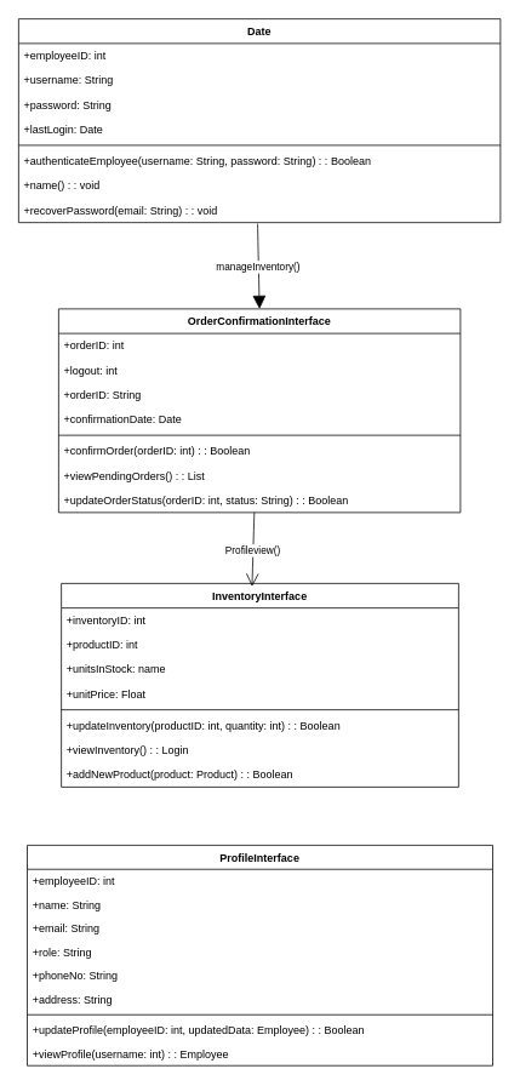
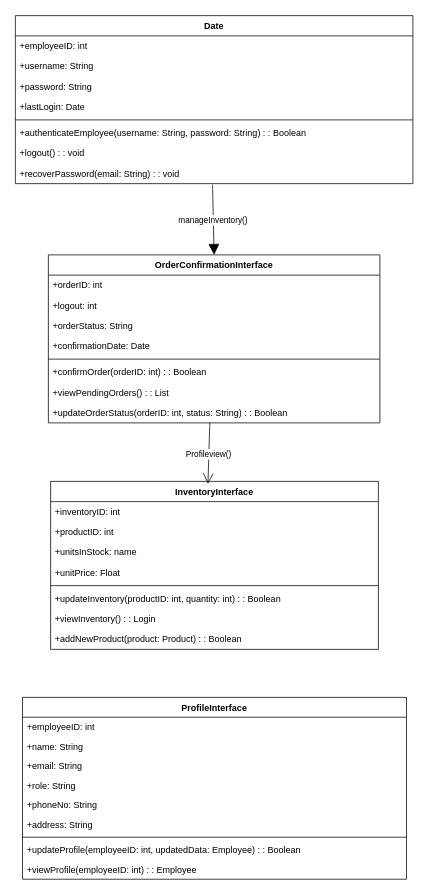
  <mxCell id="0" />
  <mxCell id="1" parent="0" />
  <mxCell id="2" value="Date" style="swimlane;fontStyle=1;align=center;verticalAlign=top;childLayout=stackLayout;horizontal=1;startSize=27.025;horizontalStack=0;resizeParent=1;resizeParentMax=0;resizeLast=0;collapsible=0;marginBottom=0;" parent="1" vertex="1"><mxGeometry x="20" y="20" width="530" height="224.025" as="geometry" /></mxCell>
  <mxCell id="3" value="+employeeID: int" style="text;strokeColor=none;fillColor=none;align=left;verticalAlign=top;spacingLeft=4;spacingRight=4;overflow=hidden;rotatable=0;points=[[0,0.5],[1,0.5]];portConstraint=eastwest;" parent="2" vertex="1"><mxGeometry y="27.025" width="530" height="27" as="geometry" /></mxCell>
  <mxCell id="4" value="+username: String" style="text;strokeColor=none;fillColor=none;align=left;verticalAlign=top;spacingLeft=4;spacingRight=4;overflow=hidden;rotatable=0;points=[[0,0.5],[1,0.5]];portConstraint=eastwest;" parent="2" vertex="1"><mxGeometry y="54.025" width="530" height="27" as="geometry" /></mxCell>
  <mxCell id="5" value="+password: String" style="text;strokeColor=none;fillColor=none;align=left;verticalAlign=top;spacingLeft=4;spacingRight=4;overflow=hidden;rotatable=0;points=[[0,0.5],[1,0.5]];portConstraint=eastwest;" parent="2" vertex="1"><mxGeometry y="81.025" width="530" height="27" as="geometry" /></mxCell>
  <mxCell id="6" value="+lastLogin: Date" style="text;strokeColor=none;fillColor=none;align=left;verticalAlign=top;spacingLeft=4;spacingRight=4;overflow=hidden;rotatable=0;points=[[0,0.5],[1,0.5]];portConstraint=eastwest;" parent="2" vertex="1"><mxGeometry y="108.025" width="530" height="27" as="geometry" /></mxCell>
  <mxCell id="7" style="line;strokeWidth=1;fillColor=none;align=left;verticalAlign=middle;spacingTop=-1;spacingLeft=3;spacingRight=3;rotatable=0;labelPosition=right;points=[];portConstraint=eastwest;strokeColor=inherit;" parent="2" vertex="1"><mxGeometry y="135.025" width="530" height="8" as="geometry" /></mxCell>
  <mxCell id="8" value="+authenticateEmployee(username: String, password: String) : : Boolean" style="text;strokeColor=none;fillColor=none;align=left;verticalAlign=top;spacingLeft=4;spacingRight=4;overflow=hidden;rotatable=0;points=[[0,0.5],[1,0.5]];portConstraint=eastwest;" parent="2" vertex="1"><mxGeometry y="143.025" width="530" height="27" as="geometry" /></mxCell>
- <mxCell id="9" value="+name() : : void" style="text;strokeColor=none;fillColor=none;align=left;verticalAlign=top;spacingLeft=4;spacingRight=4;overflow=hidden;rotatable=0;points=[[0,0.5],[1,0.5]];portConstraint=eastwest;" parent="2" vertex="1"><mxGeometry y="170.025" width="530" height="27" as="geometry" /></mxCell>
+ <mxCell id="9" value="+logout() : : void" style="text;strokeColor=none;fillColor=none;align=left;verticalAlign=top;spacingLeft=4;spacingRight=4;overflow=hidden;rotatable=0;points=[[0,0.5],[1,0.5]];portConstraint=eastwest;" parent="2" vertex="1"><mxGeometry y="170.025" width="530" height="27" as="geometry" /></mxCell>
  <mxCell id="10" value="+recoverPassword(email: String) : : void" style="text;strokeColor=none;fillColor=none;align=left;verticalAlign=top;spacingLeft=4;spacingRight=4;overflow=hidden;rotatable=0;points=[[0,0.5],[1,0.5]];portConstraint=eastwest;" parent="2" vertex="1"><mxGeometry y="197.025" width="530" height="27" as="geometry" /></mxCell>
  <mxCell id="11" value="ProfileInterface" style="swimlane;fontStyle=1;align=center;verticalAlign=top;childLayout=stackLayout;horizontal=1;startSize=26.467;horizontalStack=0;resizeParent=1;resizeParentMax=0;resizeLast=0;collapsible=0;marginBottom=0;" parent="1" vertex="1"><mxGeometry x="29.5" y="929" width="512" height="242.467" as="geometry" /></mxCell>
  <mxCell id="12" value="+employeeID: int" style="text;strokeColor=none;fillColor=none;align=left;verticalAlign=top;spacingLeft=4;spacingRight=4;overflow=hidden;rotatable=0;points=[[0,0.5],[1,0.5]];portConstraint=eastwest;" parent="11" vertex="1"><mxGeometry y="26.467" width="512" height="26" as="geometry" /></mxCell>
  <mxCell id="13" value="+name: String" style="text;strokeColor=none;fillColor=none;align=left;verticalAlign=top;spacingLeft=4;spacingRight=4;overflow=hidden;rotatable=0;points=[[0,0.5],[1,0.5]];portConstraint=eastwest;" parent="11" vertex="1"><mxGeometry y="52.467" width="512" height="26" as="geometry" /></mxCell>
  <mxCell id="14" value="+email: String" style="text;strokeColor=none;fillColor=none;align=left;verticalAlign=top;spacingLeft=4;spacingRight=4;overflow=hidden;rotatable=0;points=[[0,0.5],[1,0.5]];portConstraint=eastwest;" parent="11" vertex="1"><mxGeometry y="78.467" width="512" height="26" as="geometry" /></mxCell>
  <mxCell id="15" value="+role: String" style="text;strokeColor=none;fillColor=none;align=left;verticalAlign=top;spacingLeft=4;spacingRight=4;overflow=hidden;rotatable=0;points=[[0,0.5],[1,0.5]];portConstraint=eastwest;" parent="11" vertex="1"><mxGeometry y="104.467" width="512" height="26" as="geometry" /></mxCell>
  <mxCell id="16" value="+phoneNo: String" style="text;strokeColor=none;fillColor=none;align=left;verticalAlign=top;spacingLeft=4;spacingRight=4;overflow=hidden;rotatable=0;points=[[0,0.5],[1,0.5]];portConstraint=eastwest;" parent="11" vertex="1"><mxGeometry y="130.467" width="512" height="26" as="geometry" /></mxCell>
  <mxCell id="17" value="+address: String" style="text;strokeColor=none;fillColor=none;align=left;verticalAlign=top;spacingLeft=4;spacingRight=4;overflow=hidden;rotatable=0;points=[[0,0.5],[1,0.5]];portConstraint=eastwest;" parent="11" vertex="1"><mxGeometry y="156.467" width="512" height="26" as="geometry" /></mxCell>
  <mxCell id="18" style="line;strokeWidth=1;fillColor=none;align=left;verticalAlign=middle;spacingTop=-1;spacingLeft=3;spacingRight=3;rotatable=0;labelPosition=right;points=[];portConstraint=eastwest;strokeColor=inherit;" parent="11" vertex="1"><mxGeometry y="182.467" width="512" height="8" as="geometry" /></mxCell>
  <mxCell id="19" value="+updateProfile(employeeID: int, updatedData: Employee) : : Boolean" style="text;strokeColor=none;fillColor=none;align=left;verticalAlign=top;spacingLeft=4;spacingRight=4;overflow=hidden;rotatable=0;points=[[0,0.5],[1,0.5]];portConstraint=eastwest;" parent="11" vertex="1"><mxGeometry y="190.467" width="512" height="26" as="geometry" /></mxCell>
- <mxCell id="20" value="+viewProfile(username: int) : : Employee" style="text;strokeColor=none;fillColor=none;align=left;verticalAlign=top;spacingLeft=4;spacingRight=4;overflow=hidden;rotatable=0;points=[[0,0.5],[1,0.5]];portConstraint=eastwest;" parent="11" vertex="1"><mxGeometry y="216.467" width="512" height="26" as="geometry" /></mxCell>
+ <mxCell id="20" value="+viewProfile(employeeID: int) : : Employee" style="text;strokeColor=none;fillColor=none;align=left;verticalAlign=top;spacingLeft=4;spacingRight=4;overflow=hidden;rotatable=0;points=[[0,0.5],[1,0.5]];portConstraint=eastwest;" parent="11" vertex="1"><mxGeometry y="216.467" width="512" height="26" as="geometry" /></mxCell>
  <mxCell id="21" value="InventoryInterface" style="swimlane;fontStyle=1;align=center;verticalAlign=top;childLayout=stackLayout;horizontal=1;startSize=27.025;horizontalStack=0;resizeParent=1;resizeParentMax=0;resizeLast=0;collapsible=0;marginBottom=0;" parent="1" vertex="1"><mxGeometry x="67" y="641" width="437" height="224.025" as="geometry" /></mxCell>
  <mxCell id="22" value="+inventoryID: int" style="text;strokeColor=none;fillColor=none;align=left;verticalAlign=top;spacingLeft=4;spacingRight=4;overflow=hidden;rotatable=0;points=[[0,0.5],[1,0.5]];portConstraint=eastwest;" parent="21" vertex="1"><mxGeometry y="27.025" width="437" height="27" as="geometry" /></mxCell>
  <mxCell id="23" value="+productID: int" style="text;strokeColor=none;fillColor=none;align=left;verticalAlign=top;spacingLeft=4;spacingRight=4;overflow=hidden;rotatable=0;points=[[0,0.5],[1,0.5]];portConstraint=eastwest;" parent="21" vertex="1"><mxGeometry y="54.025" width="437" height="27" as="geometry" /></mxCell>
  <mxCell id="24" value="+unitsInStock: name" style="text;strokeColor=none;fillColor=none;align=left;verticalAlign=top;spacingLeft=4;spacingRight=4;overflow=hidden;rotatable=0;points=[[0,0.5],[1,0.5]];portConstraint=eastwest;" parent="21" vertex="1"><mxGeometry y="81.025" width="437" height="27" as="geometry" /></mxCell>
  <mxCell id="25" value="+unitPrice: Float" style="text;strokeColor=none;fillColor=none;align=left;verticalAlign=top;spacingLeft=4;spacingRight=4;overflow=hidden;rotatable=0;points=[[0,0.5],[1,0.5]];portConstraint=eastwest;" parent="21" vertex="1"><mxGeometry y="108.025" width="437" height="27" as="geometry" /></mxCell>
  <mxCell id="26" style="line;strokeWidth=1;fillColor=none;align=left;verticalAlign=middle;spacingTop=-1;spacingLeft=3;spacingRight=3;rotatable=0;labelPosition=right;points=[];portConstraint=eastwest;strokeColor=inherit;" parent="21" vertex="1"><mxGeometry y="135.025" width="437" height="8" as="geometry" /></mxCell>
  <mxCell id="27" value="+updateInventory(productID: int, quantity: int) : : Boolean" style="text;strokeColor=none;fillColor=none;align=left;verticalAlign=top;spacingLeft=4;spacingRight=4;overflow=hidden;rotatable=0;points=[[0,0.5],[1,0.5]];portConstraint=eastwest;" parent="21" vertex="1"><mxGeometry y="143.025" width="437" height="27" as="geometry" /></mxCell>
  <mxCell id="28" value="+viewInventory() : : Login" style="text;strokeColor=none;fillColor=none;align=left;verticalAlign=top;spacingLeft=4;spacingRight=4;overflow=hidden;rotatable=0;points=[[0,0.5],[1,0.5]];portConstraint=eastwest;" parent="21" vertex="1"><mxGeometry y="170.025" width="437" height="27" as="geometry" /></mxCell>
  <mxCell id="29" value="+addNewProduct(product: Product) : : Boolean" style="text;strokeColor=none;fillColor=none;align=left;verticalAlign=top;spacingLeft=4;spacingRight=4;overflow=hidden;rotatable=0;points=[[0,0.5],[1,0.5]];portConstraint=eastwest;" parent="21" vertex="1"><mxGeometry y="197.025" width="437" height="27" as="geometry" /></mxCell>
  <mxCell id="30" value="OrderConfirmationInterface" style="swimlane;fontStyle=1;align=center;verticalAlign=top;childLayout=stackLayout;horizontal=1;startSize=27.025;horizontalStack=0;resizeParent=1;resizeParentMax=0;resizeLast=0;collapsible=0;marginBottom=0;" parent="1" vertex="1"><mxGeometry x="64" y="339" width="442" height="224.025" as="geometry" /></mxCell>
  <mxCell id="31" value="+orderID: int" style="text;strokeColor=none;fillColor=none;align=left;verticalAlign=top;spacingLeft=4;spacingRight=4;overflow=hidden;rotatable=0;points=[[0,0.5],[1,0.5]];portConstraint=eastwest;" parent="30" vertex="1"><mxGeometry y="27.025" width="442" height="27" as="geometry" /></mxCell>
  <mxCell id="32" value="+logout: int" style="text;strokeColor=none;fillColor=none;align=left;verticalAlign=top;spacingLeft=4;spacingRight=4;overflow=hidden;rotatable=0;points=[[0,0.5],[1,0.5]];portConstraint=eastwest;" parent="30" vertex="1"><mxGeometry y="54.025" width="442" height="27" as="geometry" /></mxCell>
- <mxCell id="33" value="+orderID: String" style="text;strokeColor=none;fillColor=none;align=left;verticalAlign=top;spacingLeft=4;spacingRight=4;overflow=hidden;rotatable=0;points=[[0,0.5],[1,0.5]];portConstraint=eastwest;" parent="30" vertex="1"><mxGeometry y="81.025" width="442" height="27" as="geometry" /></mxCell>
+ <mxCell id="33" value="+orderStatus: String" style="text;strokeColor=none;fillColor=none;align=left;verticalAlign=top;spacingLeft=4;spacingRight=4;overflow=hidden;rotatable=0;points=[[0,0.5],[1,0.5]];portConstraint=eastwest;" parent="30" vertex="1"><mxGeometry y="81.025" width="442" height="27" as="geometry" /></mxCell>
  <mxCell id="34" value="+confirmationDate: Date" style="text;strokeColor=none;fillColor=none;align=left;verticalAlign=top;spacingLeft=4;spacingRight=4;overflow=hidden;rotatable=0;points=[[0,0.5],[1,0.5]];portConstraint=eastwest;" parent="30" vertex="1"><mxGeometry y="108.025" width="442" height="27" as="geometry" /></mxCell>
  <mxCell id="35" style="line;strokeWidth=1;fillColor=none;align=left;verticalAlign=middle;spacingTop=-1;spacingLeft=3;spacingRight=3;rotatable=0;labelPosition=right;points=[];portConstraint=eastwest;strokeColor=inherit;" parent="30" vertex="1"><mxGeometry y="135.025" width="442" height="8" as="geometry" /></mxCell>
  <mxCell id="36" value="+confirmOrder(orderID: int) : : Boolean" style="text;strokeColor=none;fillColor=none;align=left;verticalAlign=top;spacingLeft=4;spacingRight=4;overflow=hidden;rotatable=0;points=[[0,0.5],[1,0.5]];portConstraint=eastwest;" parent="30" vertex="1"><mxGeometry y="143.025" width="442" height="27" as="geometry" /></mxCell>
  <mxCell id="37" value="+viewPendingOrders() : : List" style="text;strokeColor=none;fillColor=none;align=left;verticalAlign=top;spacingLeft=4;spacingRight=4;overflow=hidden;rotatable=0;points=[[0,0.5],[1,0.5]];portConstraint=eastwest;" parent="30" vertex="1"><mxGeometry y="170.025" width="442" height="27" as="geometry" /></mxCell>
  <mxCell id="38" value="+updateOrderStatus(orderID: int, status: String) : : Boolean" style="text;strokeColor=none;fillColor=none;align=left;verticalAlign=top;spacingLeft=4;spacingRight=4;overflow=hidden;rotatable=0;points=[[0,0.5],[1,0.5]];portConstraint=eastwest;" parent="30" vertex="1"><mxGeometry y="197.025" width="442" height="27" as="geometry" /></mxCell>
  <mxCell id="39" value="manageInventory()" style="curved=1;startArrow=none;endArrow=block;endSize=12;exitX=0.496;exitY=1.045;entryX=0.5;entryY=0;rounded=0;exitDx=0;exitDy=0;exitPerimeter=0;" parent="1" source="10" target="30" edge="1"><mxGeometry relative="1" as="geometry"><Array as="points" /></mxGeometry></mxCell>
  <mxCell id="40" value="Profileview()" style="curved=1;startArrow=none;endArrow=open;endSize=12;rounded=0;exitX=0.487;exitY=0.997;exitDx=0;exitDy=0;exitPerimeter=0;entryX=0.48;entryY=0.015;entryDx=0;entryDy=0;entryPerimeter=0;" parent="1" source="38" target="21" edge="1"><mxGeometry relative="1" as="geometry"><Array as="points" /><mxPoint x="280" y="578" as="sourcePoint" /><mxPoint x="280" y="639" as="targetPoint" /></mxGeometry></mxCell>
